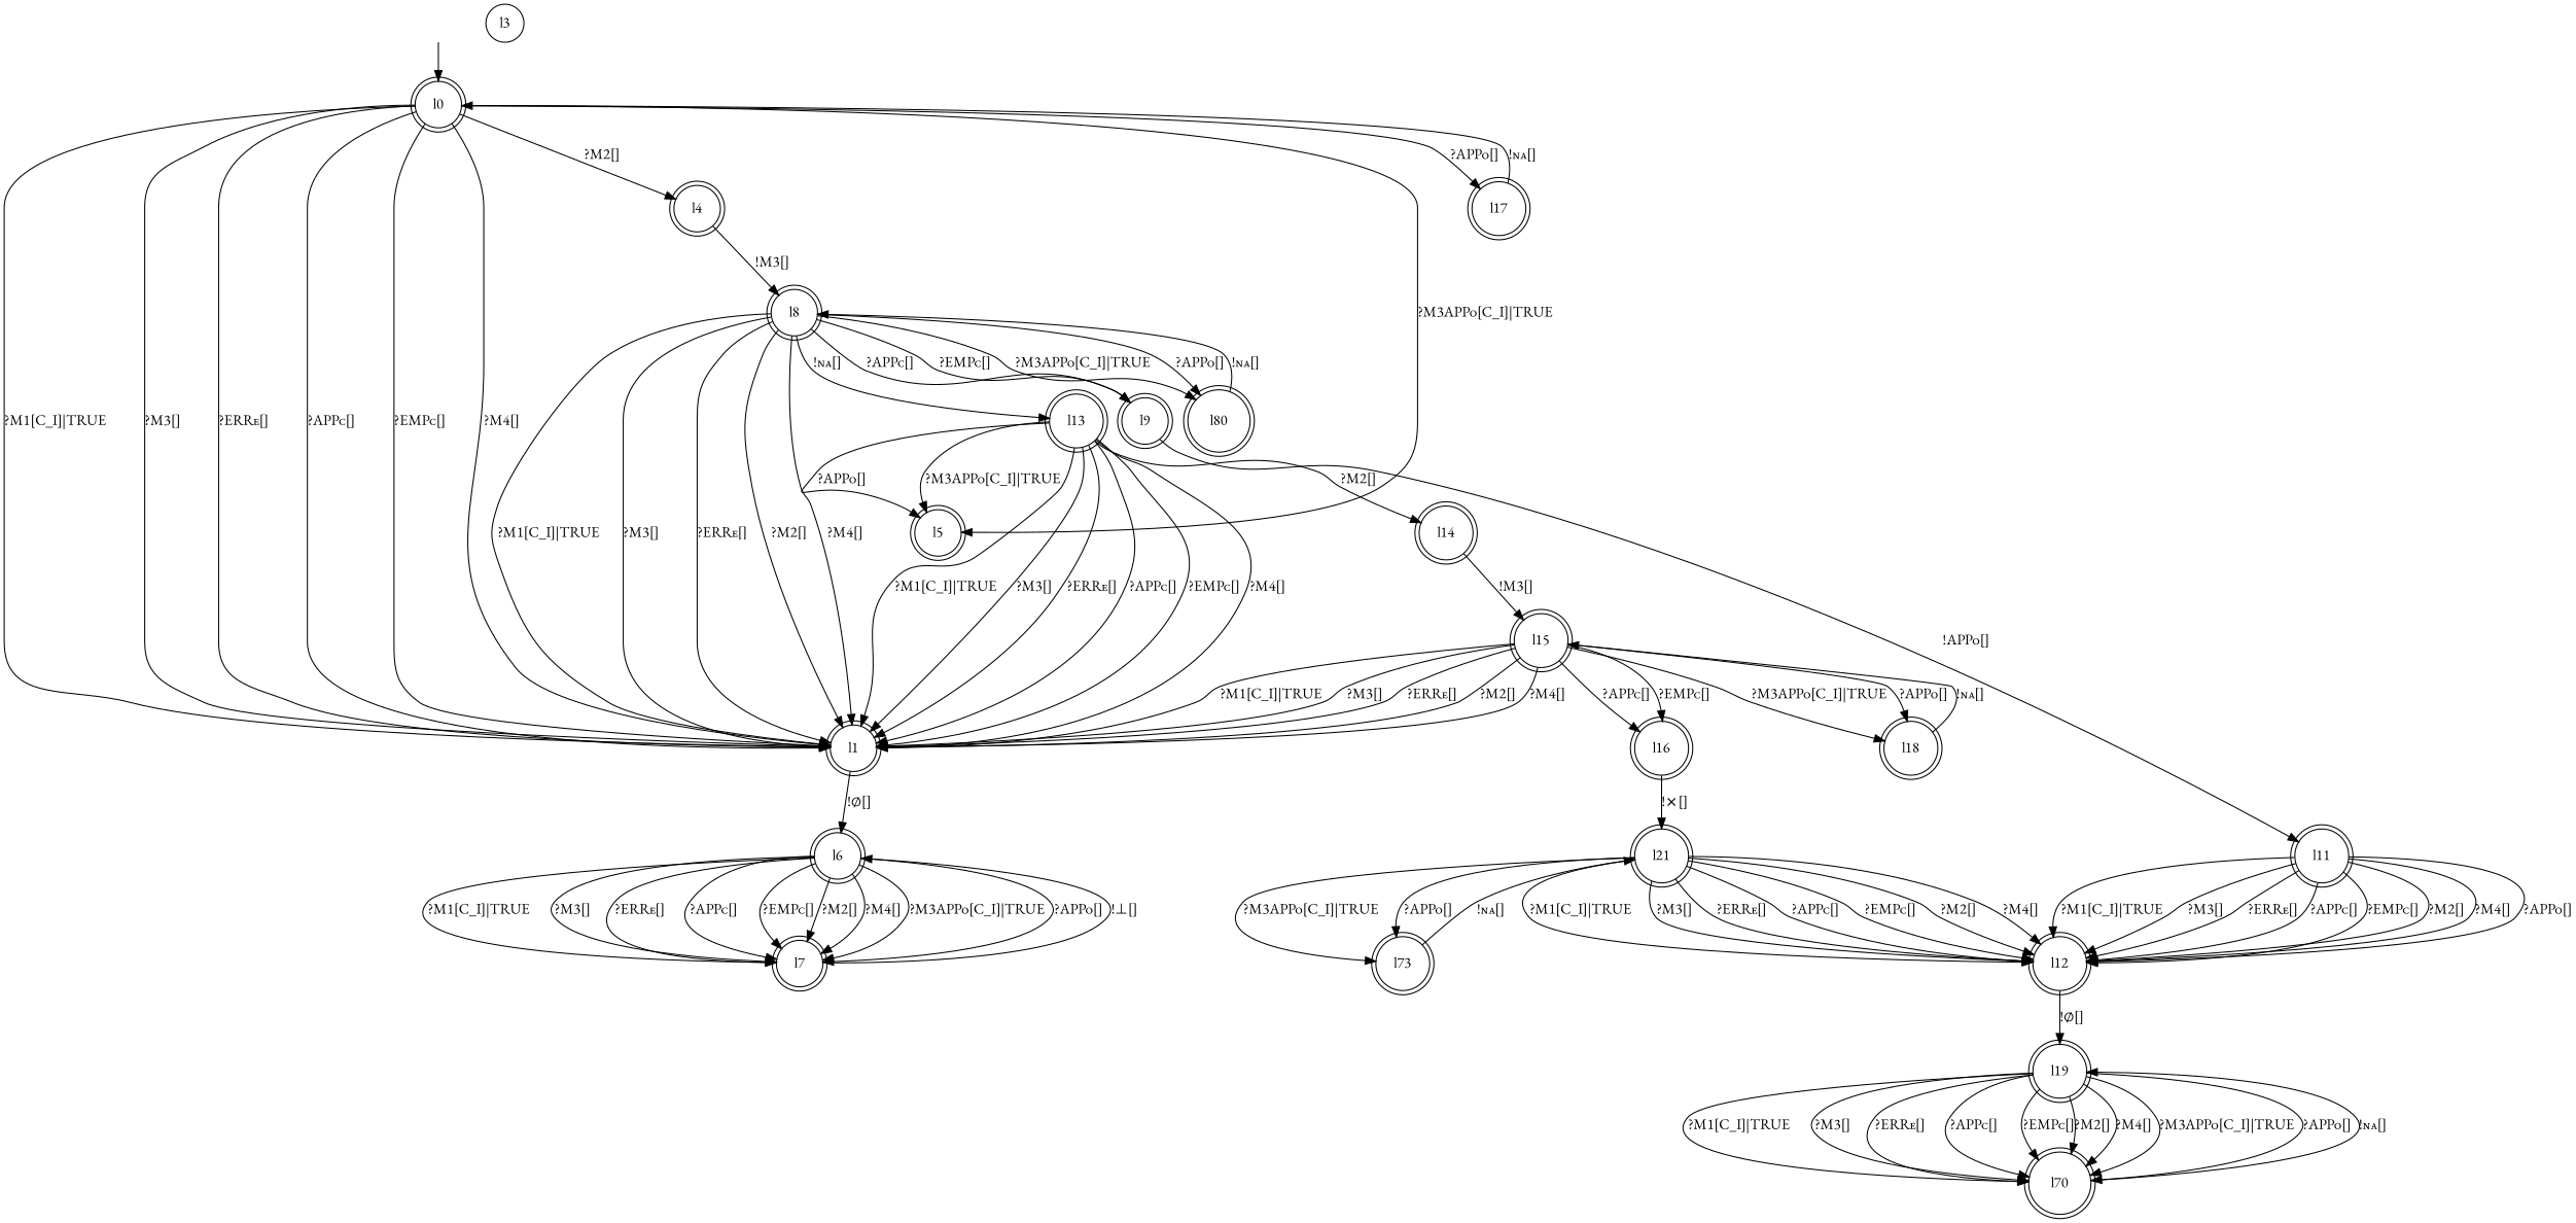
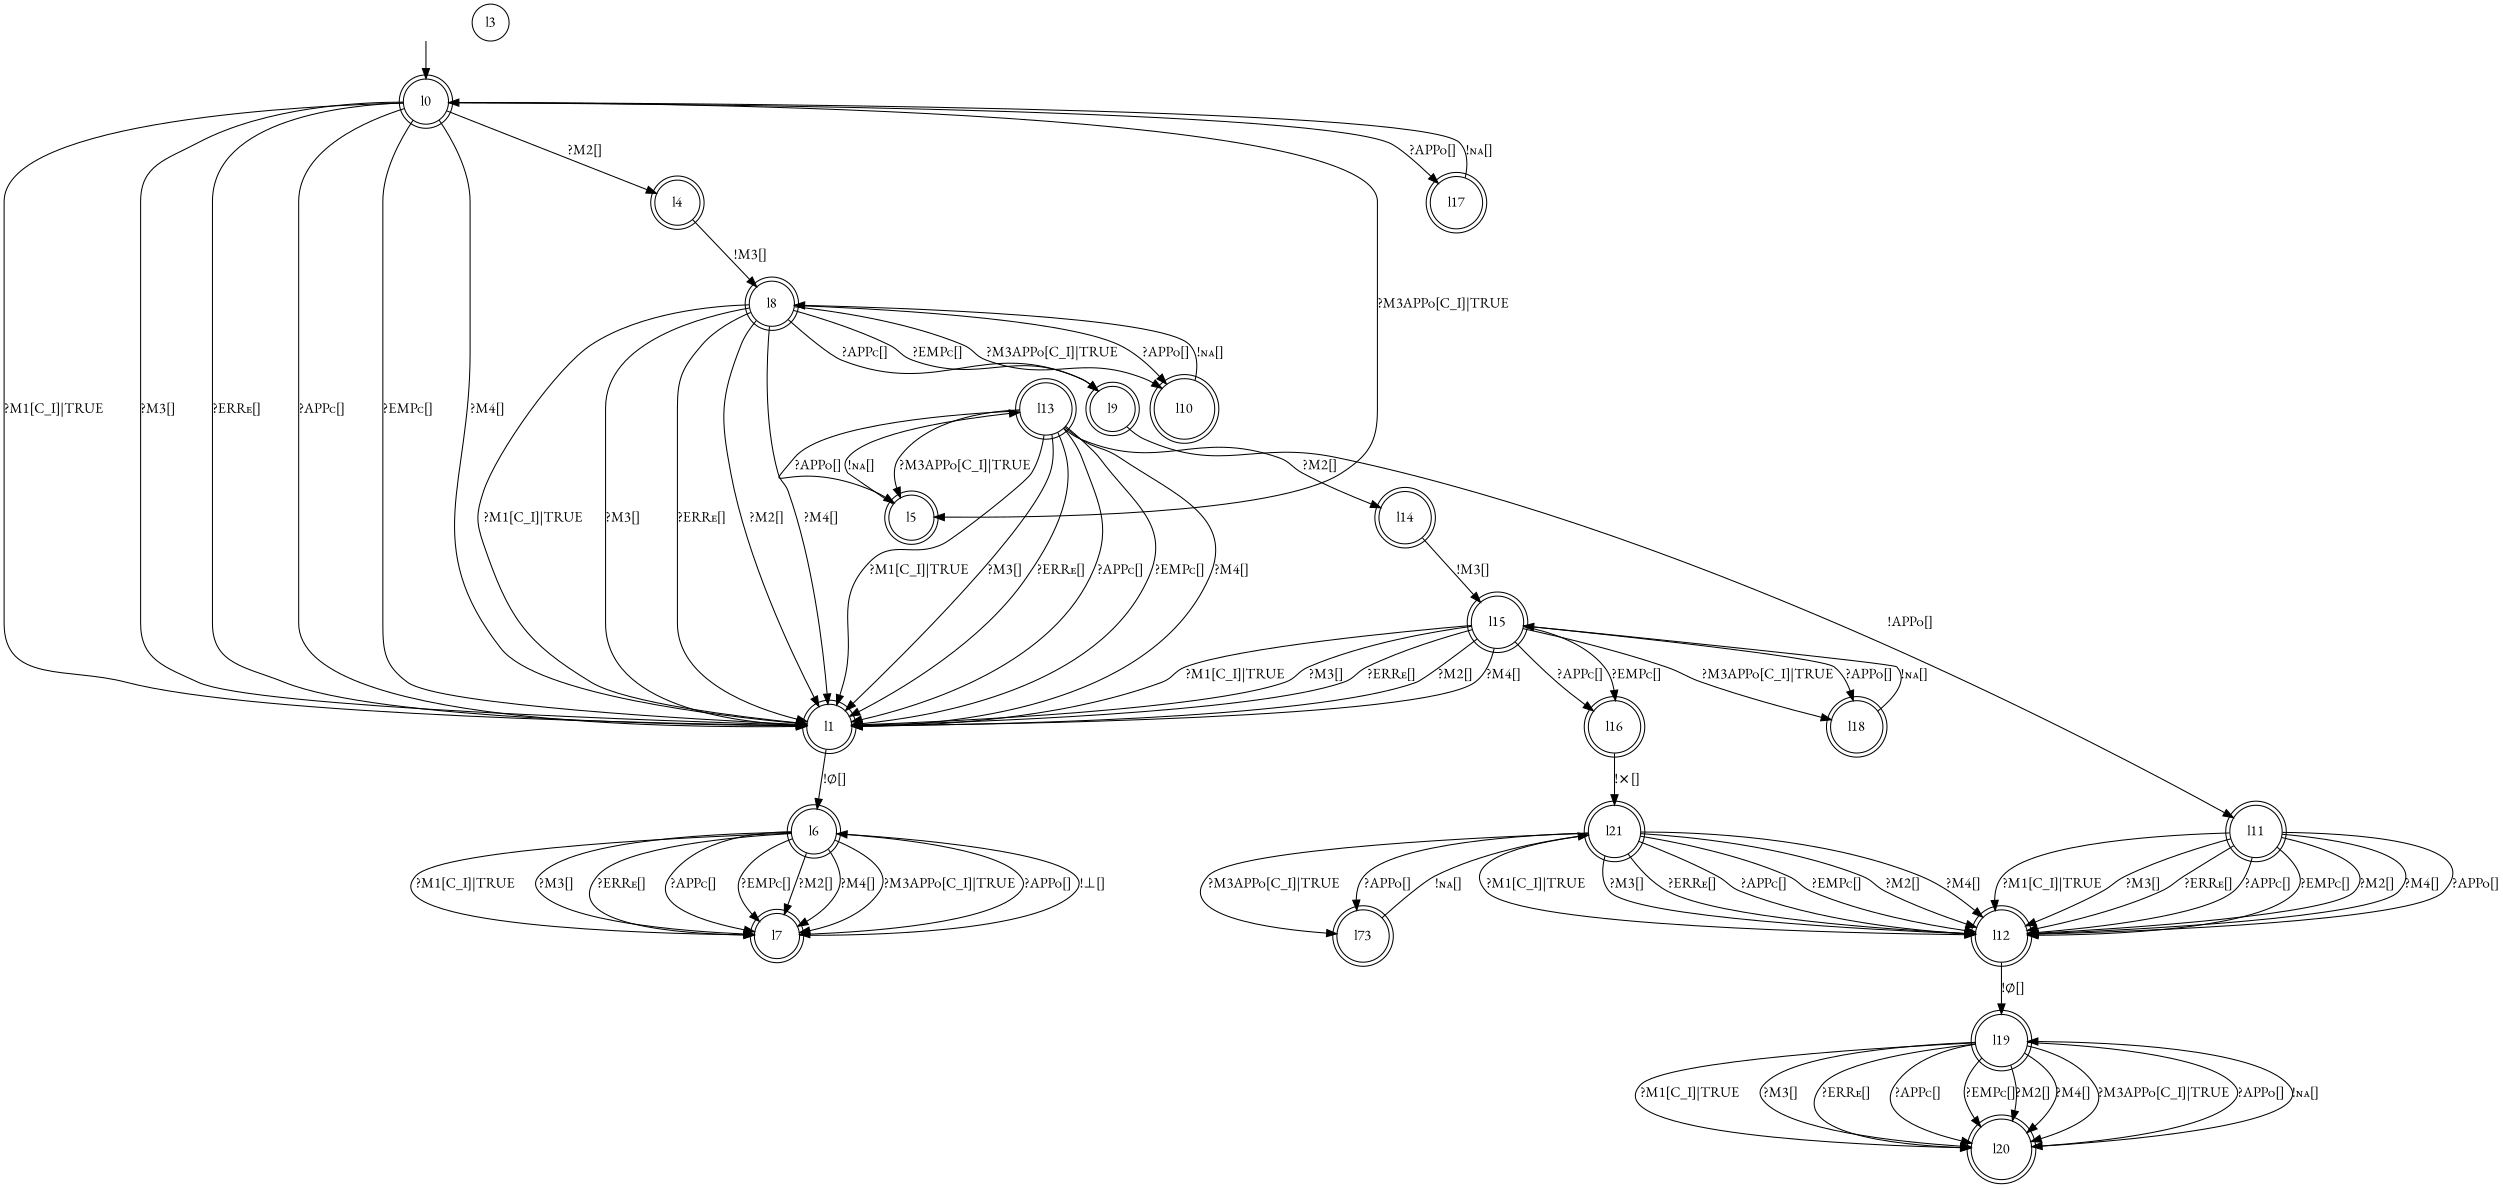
  digraph {
    fontname="EB Garamond"
    node [fontname="EB Garamond" shape=doublecircle]
    edge [fontname="EB Garamond"]
    "" [shape=none]
    l0
    l1
    l4
    l5
    l17
    l6
    l8
    l13
    l7
    l3 [shape=circle]
    l9
-   l10 [label=l80]
+   l10
    l14
    l11
    l12
    l19
-   l20 [label=l70]
+   l20
    l15
    l16
    l18
    l21
    n23 [label=l73]
    "" -> l0
    l0 -> l1 [label=<?M1[C_I]|TRUE>]
    l0 -> l1 [label=<?M3[]>]
    l0 -> l1 [label=<?ERRᴇ[]>]
    l0 -> l1 [label=<?APPᴄ[]>]
    l0 -> l1 [label=<?EMPᴄ[]>]
    l0 -> l1 [label=<?M4[]>]
    l0 -> l4 [label=<?M2[]>]
    l0 -> l5 [label=<?M3APPᴏ[C_I]|TRUE>]
    l0 -> l17 [label=<?APPᴏ[]>]
    l1 -> l6 [label=<!∅[]>]
    l4 -> l8 [label=<!M3[]>]
-   l8 -> l13 [label=<!ɴᴀ[]>]
+   l5 -> l13 [label=<!ɴᴀ[]>]
    l17 -> l0 [label=<!ɴᴀ[]>]
    l6 -> l7 [label=<?M1[C_I]|TRUE>]
    l6 -> l7 [label=<?M3[]>]
    l6 -> l7 [label=<?ERRᴇ[]>]
    l6 -> l7 [label=<?APPᴄ[]>]
    l6 -> l7 [label=<?EMPᴄ[]>]
    l6 -> l7 [label=<?M2[]>]
    l6 -> l7 [label=<?M4[]>]
    l6 -> l7 [label=<?M3APPᴏ[C_I]|TRUE>]
    l6 -> l7 [label=<?APPᴏ[]>]
    l8 -> l1 [label=<?M1[C_I]|TRUE>]
    l8 -> l1 [label=<?M3[]>]
    l8 -> l1 [label=<?ERRᴇ[]>]
    l8 -> l1 [label=<?M2[]>]
    l8 -> l1 [label=<?M4[]>]
    l8 -> l9 [label=<?APPᴄ[]>]
    l8 -> l9 [label=<?EMPᴄ[]>]
    l8 -> l10 [label=<?M3APPᴏ[C_I]|TRUE>]
    l8 -> l10 [label=<?APPᴏ[]>]
    l13 -> l1 [label=<?M1[C_I]|TRUE>]
    l13 -> l1 [label=<?M3[]>]
    l13 -> l1 [label=<?ERRᴇ[]>]
    l13 -> l1 [label=<?APPᴄ[]>]
    l13 -> l1 [label=<?EMPᴄ[]>]
    l13 -> l1 [label=<?M4[]>]
    l13 -> l5 [label=<?M3APPᴏ[C_I]|TRUE>]
    l13 -> l5 [label=<?APPᴏ[]>]
    l13 -> l14 [label=<?M2[]>]
    l7 -> l6 [label=<!⊥[]>]
    l9 -> l11 [label=<!APPᴏ[]>]
    l10 -> l8 [label=<!ɴᴀ[]>]
    l14 -> l15 [label=<!M3[]>]
    l11 -> l12 [label=<?M1[C_I]|TRUE>]
    l11 -> l12 [label=<?M3[]>]
    l11 -> l12 [label=<?ERRᴇ[]>]
    l11 -> l12 [label=<?APPᴄ[]>]
    l11 -> l12 [label=<?EMPᴄ[]>]
    l11 -> l12 [label=<?M2[]>]
    l11 -> l12 [label=<?M4[]>]
    l11 -> l12 [label=<?APPᴏ[]>]
    l12 -> l19 [label=<!∅[]>]
    l19 -> l20 [label=<?M1[C_I]|TRUE>]
    l19 -> l20 [label=<?M3[]>]
    l19 -> l20 [label=<?ERRᴇ[]>]
    l19 -> l20 [label=<?APPᴄ[]>]
    l19 -> l20 [label=<?EMPᴄ[]>]
    l19 -> l20 [label=<?M2[]>]
    l19 -> l20 [label=<?M4[]>]
    l19 -> l20 [label=<?M3APPᴏ[C_I]|TRUE>]
    l19 -> l20 [label=<?APPᴏ[]>]
    l20 -> l19 [label=<!ɴᴀ[]>]
    l15 -> l1 [label=<?M1[C_I]|TRUE>]
    l15 -> l1 [label=<?M3[]>]
    l15 -> l1 [label=<?ERRᴇ[]>]
    l15 -> l1 [label=<?M2[]>]
    l15 -> l1 [label=<?M4[]>]
    l15 -> l16 [label=<?APPᴄ[]>]
    l15 -> l16 [label=<?EMPᴄ[]>]
    l15 -> l18 [label=<?M3APPᴏ[C_I]|TRUE>]
    l15 -> l18 [label=<?APPᴏ[]>]
    l16 -> l21 [label=<!⨯[]>]
    l18 -> l15 [label=<!ɴᴀ[]>]
    l21 -> l12 [label=<?M1[C_I]|TRUE>]
    l21 -> l12 [label=<?M3[]>]
    l21 -> l12 [label=<?ERRᴇ[]>]
    l21 -> l12 [label=<?APPᴄ[]>]
    l21 -> l12 [label=<?EMPᴄ[]>]
    l21 -> l12 [label=<?M2[]>]
    l21 -> l12 [label=<?M4[]>]
    l21 -> n23 [label=<?M3APPᴏ[C_I]|TRUE>]
    l21 -> n23 [label=<?APPᴏ[]>]
    n23 -> l21 [label=<!ɴᴀ[]>]
  }
